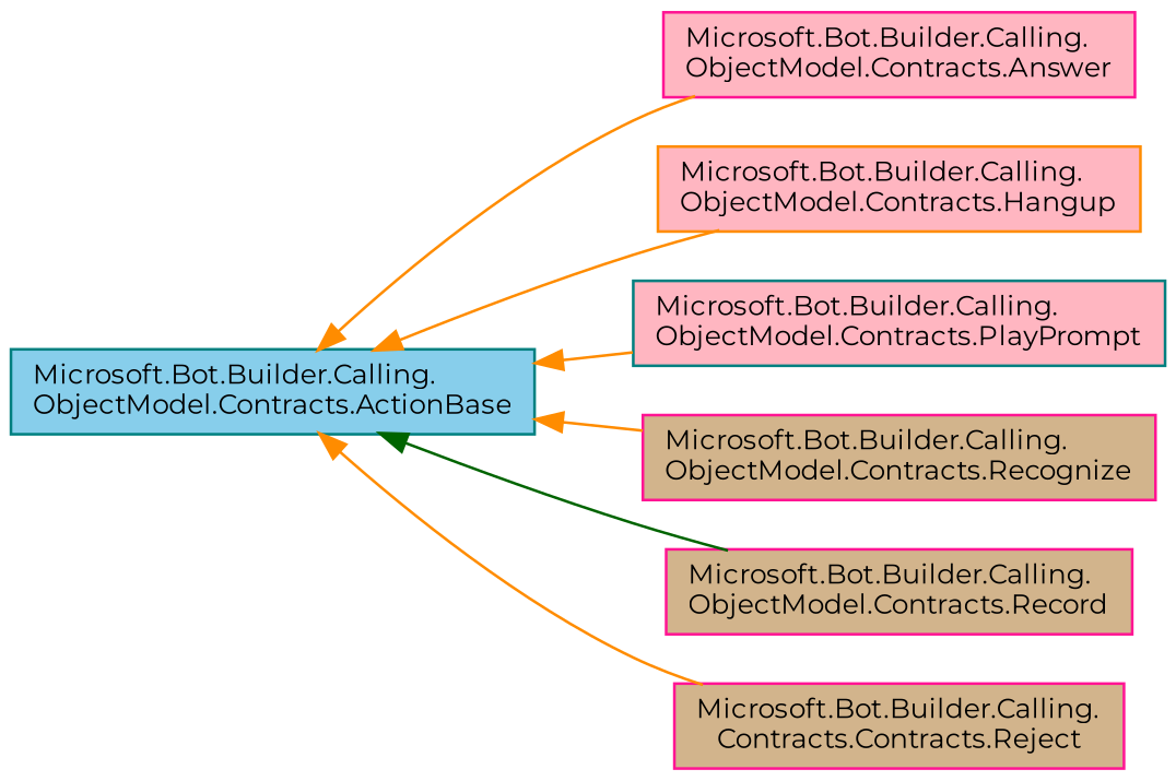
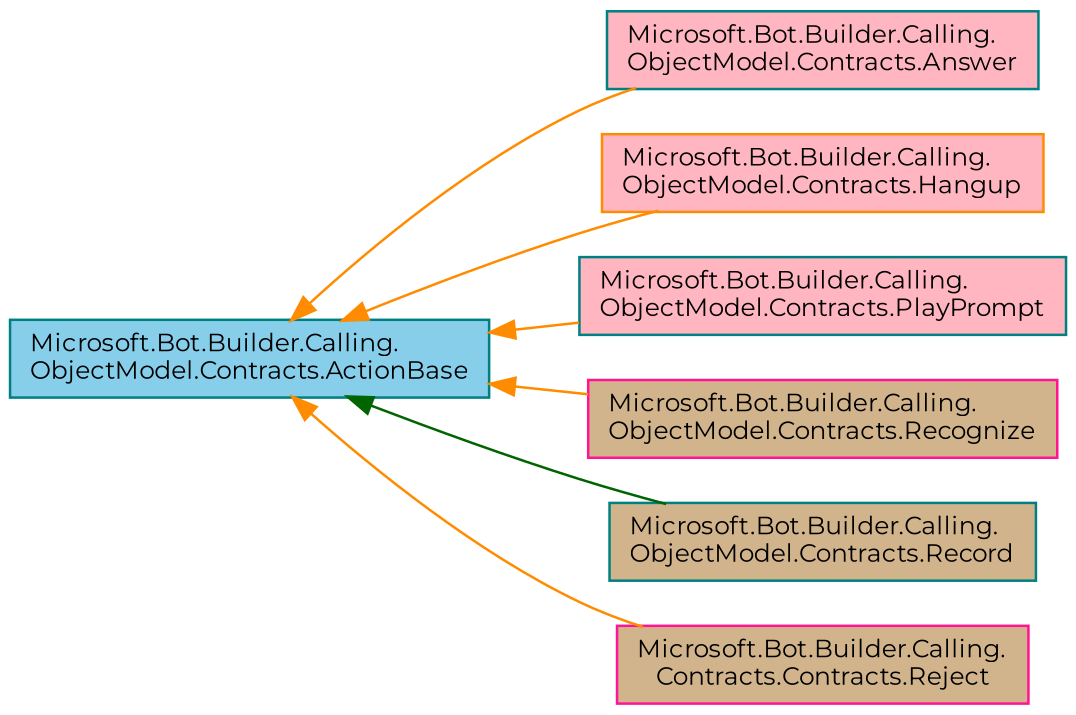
  digraph {
    fontname=Montserrat
    rankdir=LR
    node [color=teal fillcolor=lightpink fontname=Montserrat fontsize=10 shape=record style=filled]
    edge [color=darkorange dir=back fontname=Montserrat fontsize=10 labelfontname=Helvetica labelfontsize=10 style=solid]
    n1 [fillcolor=skyblue fontcolor=black height=0.2 label="Microsoft.Bot.Builder.Calling.\lObjectModel.Contracts.ActionBase" width=0.4]
-   n2 [color=deeppink height=0.2 label="Microsoft.Bot.Builder.Calling.\lObjectModel.Contracts.Answer" width=0.4]
+   n2 [height=0.2 label="Microsoft.Bot.Builder.Calling.\lObjectModel.Contracts.Answer" width=0.4]
    n3 [color=darkorange height=0.2 label="Microsoft.Bot.Builder.Calling.\lObjectModel.Contracts.Hangup" width=0.4]
    n4 [height=0.2 label="Microsoft.Bot.Builder.Calling.\lObjectModel.Contracts.PlayPrompt" width=0.4]
    n5 [color=deeppink fillcolor=tan height=0.2 label="Microsoft.Bot.Builder.Calling.\lObjectModel.Contracts.Recognize" width=0.4]
-   n6 [color=deeppink fillcolor=tan height=0.2 label="Microsoft.Bot.Builder.Calling.\lObjectModel.Contracts.Record" width=0.4]
+   n6 [fillcolor=tan height=0.2 label="Microsoft.Bot.Builder.Calling.\lObjectModel.Contracts.Record" width=0.4]
    n7 [color=deeppink fillcolor=tan height=0.2 label="Microsoft.Bot.Builder.Calling.\lContracts.Contracts.Reject" width=0.4]
    n1 -> n2
    n1 -> n3
    n1 -> n4
    n1 -> n5
    n1 -> n6 [color=darkgreen]
    n1 -> n7
  }
